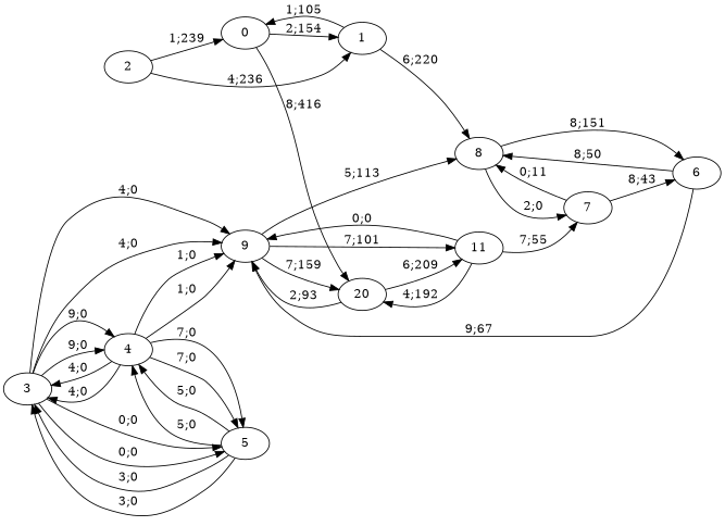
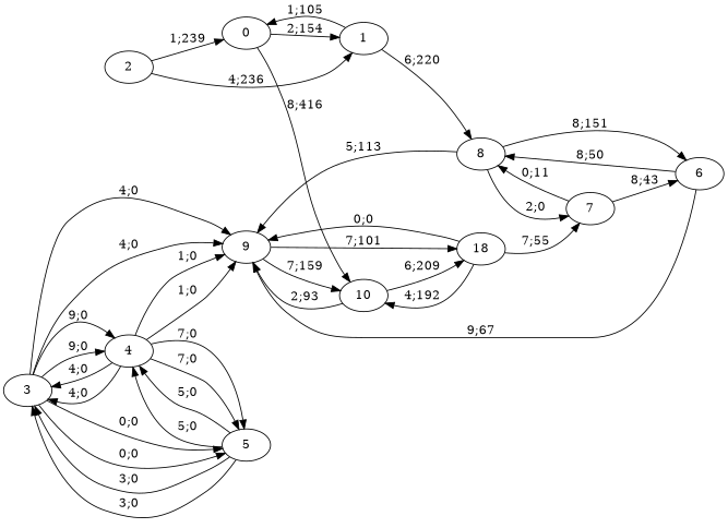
  digraph {
    rankdir=LR
    edge [color=black]
    3
    9
    4
    5
    8
-   10 [label=20]
-   11
+   10
+   11 [label=18]
    6
    7
    0
    1
    2
    3 -> 9 [label="4;0"]
    3 -> 9 [label="4;0"]
    3 -> 4 [label="9;0"]
    3 -> 4 [label="9;0"]
    3 -> 5 [label="0;0"]
    3 -> 5 [label="0;0"]
-   9 -> 8 [label="5;113"]
+   8 -> 9 [label="5;113"]
    9 -> 10 [label="7;159"]
    9 -> 11 [label="7;101"]
    4 -> 3 [label="4;0"]
    4 -> 3 [label="4;0"]
    4 -> 9 [label="1;0"]
    4 -> 9 [label="1;0"]
    4 -> 5 [label="7;0"]
    4 -> 5 [label="7;0"]
    5 -> 3 [label="3;0"]
    5 -> 3 [label="3;0"]
    5 -> 4 [label="5;0"]
    5 -> 4 [label="5;0"]
    8 -> 6 [label="8;151"]
    8 -> 7 [label="2;0"]
    10 -> 9 [label="2;93"]
    10 -> 11 [label="6;209"]
    11 -> 9 [label="0;0"]
    11 -> 10 [label="4;192"]
    11 -> 7 [label="7;55"]
    6 -> 9 [label="9;67"]
    6 -> 8 [label="8;50"]
    7 -> 8 [label="0;11"]
    7 -> 6 [label="8;43"]
    0 -> 10 [label="8;416"]
    0 -> 1 [label="2;154"]
    1 -> 8 [label="6;220"]
    1 -> 0 [label="1;105"]
    2 -> 0 [label="1;239"]
    2 -> 1 [label="4;236"]
  }
